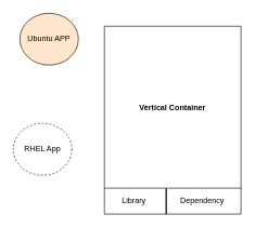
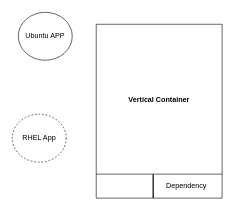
  <mxCell id="0" />
  <mxCell id="1" parent="0" />
  <mxCell id="2" value="Vertical Container" style="swimlane;startSize=250;" vertex="1" parent="1"><mxGeometry x="160" y="40" width="210" height="290" as="geometry" /></mxCell>
- <mxCell id="3" value="Library" style="text;html=1;align=center;verticalAlign=middle;resizable=0;points=[];autosize=1;strokeColor=none;" vertex="1" parent="2"><mxGeometry x="20" y="260" width="50" height="20" as="geometry" /></mxCell>
  <mxCell id="4" value="Dependency" style="text;html=1;align=center;verticalAlign=middle;resizable=0;points=[];autosize=1;strokeColor=none;" vertex="1" parent="2"><mxGeometry x="110" y="260" width="80" height="20" as="geometry" /></mxCell>
  <mxCell id="5" value="" style="line;strokeWidth=2;direction=south;html=1;" vertex="1" parent="1"><mxGeometry x="250" y="290" width="10" height="40" as="geometry" /></mxCell>
- <mxCell id="6" value="Ubuntu APP" style="ellipse;whiteSpace=wrap;html=1;fillColor=#ffe6cc;" vertex="1" parent="1"><mxGeometry x="30" y="20" width="90" height="80" as="geometry" /></mxCell>
+ <mxCell id="6" value="Ubuntu APP" style="ellipse;whiteSpace=wrap;html=1;" vertex="1" parent="1"><mxGeometry x="30" y="20" width="90" height="80" as="geometry" /></mxCell>
  <mxCell id="7" value="RHEL App" style="ellipse;whiteSpace=wrap;html=1;dashed=1;" vertex="1" parent="1"><mxGeometry x="20" y="190" width="90" height="80" as="geometry" /></mxCell>
